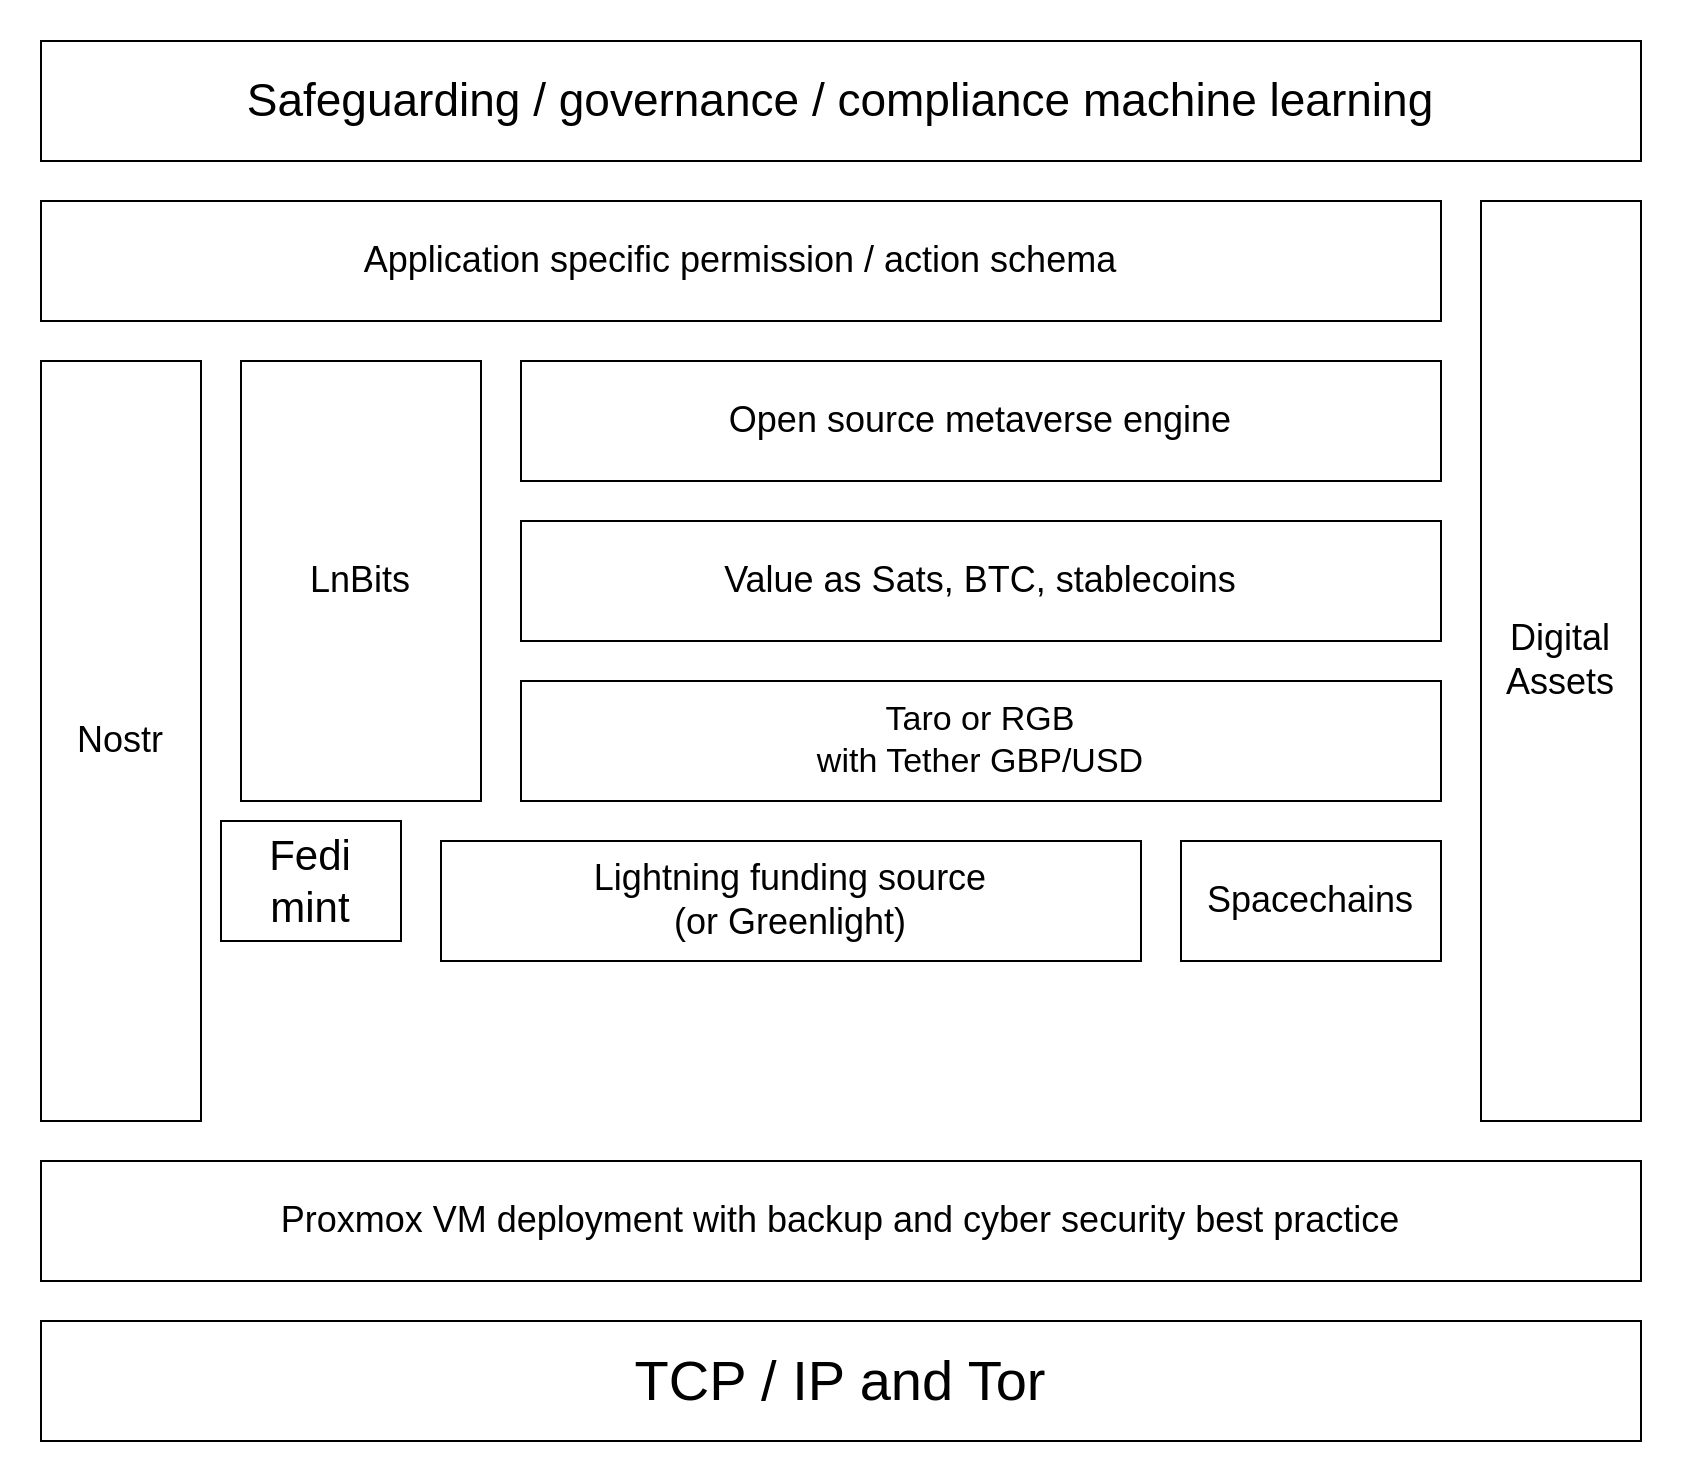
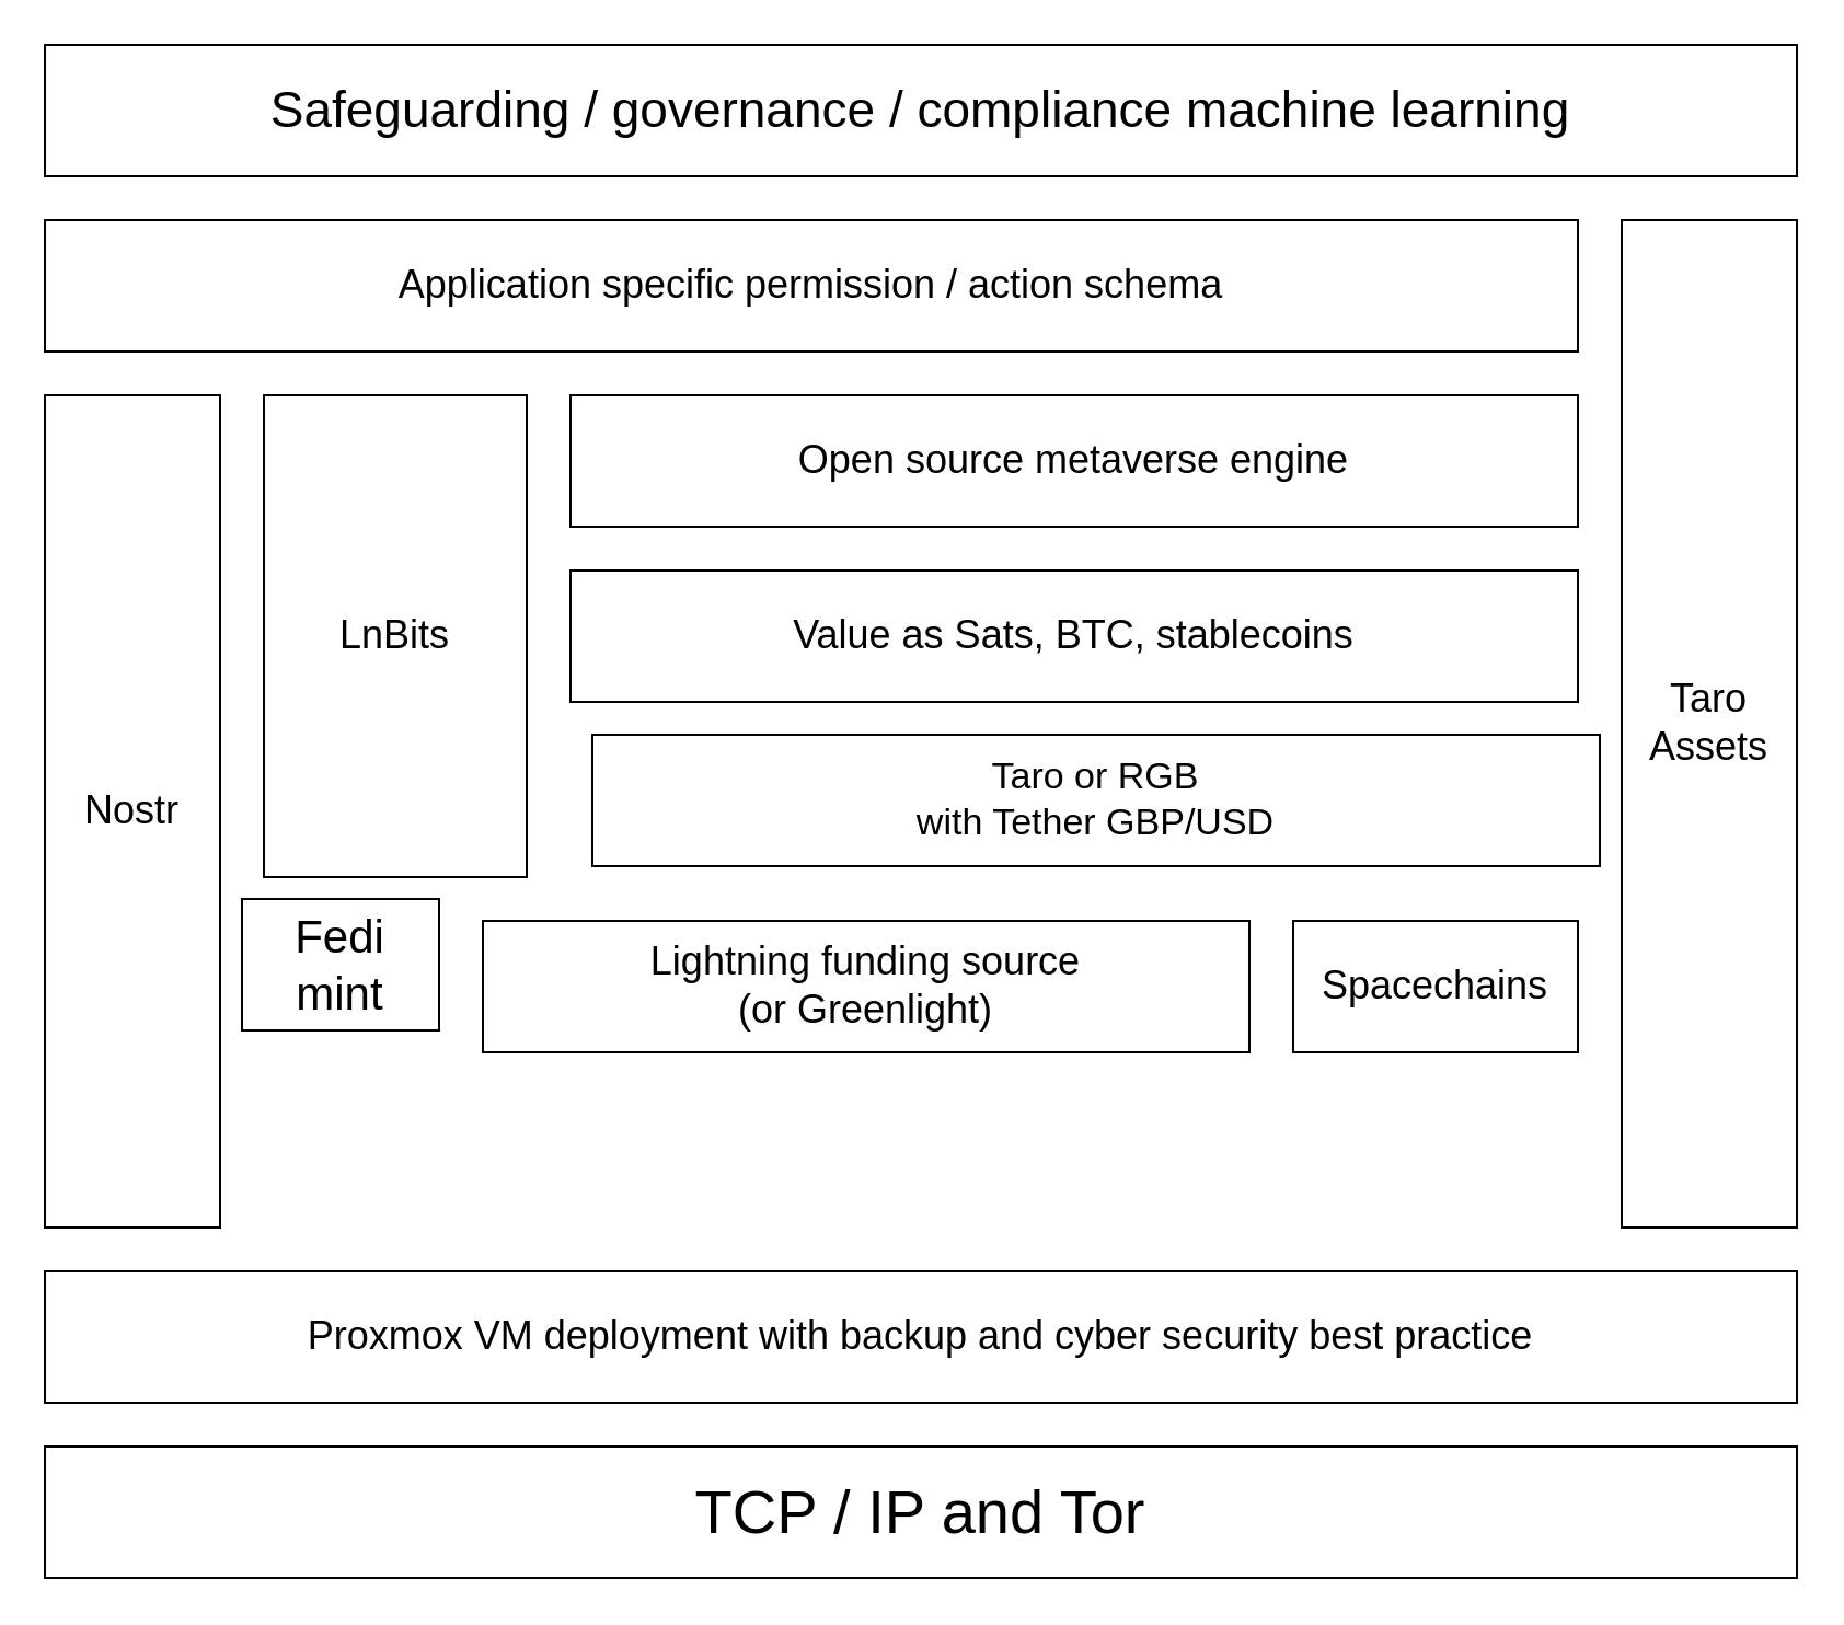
  <mxCell id="0" />
  <mxCell id="1" parent="0" />
  <mxCell id="2" value="&lt;font style=&quot;font-size: 18px&quot;&gt;Application specific permission / action schema&lt;br&gt;&lt;/font&gt;" style="rounded=0;whiteSpace=wrap;html=1;" parent="1" vertex="1"><mxGeometry x="20" y="100" width="700" height="60" as="geometry" /></mxCell>
  <mxCell id="3" value="Nostr" style="rounded=0;whiteSpace=wrap;html=1;fontSize=18;" parent="1" vertex="1"><mxGeometry x="20" y="180" width="80" height="380" as="geometry" /></mxCell>
  <mxCell id="4" value="LnBits" style="rounded=0;whiteSpace=wrap;html=1;fontSize=18;" parent="1" vertex="1"><mxGeometry x="120" y="180" width="120" height="220" as="geometry" /></mxCell>
  <mxCell id="5" value="&lt;font style=&quot;font-size: 18px&quot;&gt;Open source metaverse engine&lt;/font&gt;" style="rounded=0;whiteSpace=wrap;html=1;" parent="1" vertex="1"><mxGeometry x="260" y="180" width="460" height="60" as="geometry" /></mxCell>
  <mxCell id="6" value="&lt;font style=&quot;font-size: 18px&quot;&gt;Value as Sats, BTC, stablecoins&lt;br&gt;&lt;/font&gt;" style="rounded=0;whiteSpace=wrap;html=1;" parent="1" vertex="1"><mxGeometry x="260" y="260" width="460" height="60" as="geometry" /></mxCell>
- <mxCell id="7" value="&lt;div style=&quot;font-size: 17px;&quot;&gt;&lt;font style=&quot;font-size: 17px;&quot;&gt;Taro or RGB&lt;/font&gt;&lt;/div&gt;&lt;div style=&quot;font-size: 17px;&quot;&gt;&lt;font style=&quot;font-size: 17px;&quot;&gt;with Tether GBP/USD&lt;br&gt;&lt;/font&gt;&lt;/div&gt;" style="rounded=0;whiteSpace=wrap;html=1;" parent="1" vertex="1"><mxGeometry x="260" y="340" width="460" height="60" as="geometry" /></mxCell>
+ <mxCell id="7" value="&lt;div style=&quot;font-size: 17px;&quot;&gt;&lt;font style=&quot;font-size: 17px;&quot;&gt;Taro or RGB&lt;/font&gt;&lt;/div&gt;&lt;div style=&quot;font-size: 17px;&quot;&gt;&lt;font style=&quot;font-size: 17px;&quot;&gt;with Tether GBP/USD&lt;br&gt;&lt;/font&gt;&lt;/div&gt;" style="rounded=0;whiteSpace=wrap;html=1;" parent="1" vertex="1"><mxGeometry x="270" y="335" width="460" height="60" as="geometry" /></mxCell>
  <mxCell id="8" value="&lt;div&gt;&lt;font style=&quot;font-size: 18px&quot;&gt;Lightning funding source&lt;/font&gt;&lt;/div&gt;&lt;div&gt;&lt;font style=&quot;font-size: 18px&quot;&gt;(or Greenlight)&lt;br&gt; &lt;/font&gt;&lt;/div&gt;" style="rounded=0;whiteSpace=wrap;html=1;" parent="1" vertex="1"><mxGeometry x="220" y="420" width="350" height="60" as="geometry" /></mxCell>
  <mxCell id="9" value="&lt;font style=&quot;font-size: 18px&quot;&gt;Proxmox VM deployment with backup and cyber security best practice&lt;/font&gt;" style="rounded=0;whiteSpace=wrap;html=1;" parent="1" vertex="1"><mxGeometry x="20" y="580" width="800" height="60" as="geometry" /></mxCell>
- <mxCell id="10" value="&lt;div&gt;Digital&lt;br&gt;&lt;/div&gt;&lt;div&gt;Assets&lt;/div&gt;" style="rounded=0;whiteSpace=wrap;html=1;fontSize=18;" parent="1" vertex="1"><mxGeometry x="740" y="100" width="80" height="460" as="geometry" /></mxCell>
+ <mxCell id="10" value="&lt;div&gt;Taro&lt;br&gt;&lt;/div&gt;&lt;div&gt;Assets&lt;/div&gt;" style="rounded=0;whiteSpace=wrap;html=1;fontSize=18;" parent="1" vertex="1"><mxGeometry x="740" y="100" width="80" height="460" as="geometry" /></mxCell>
  <mxCell id="11" value="&lt;font style=&quot;font-size: 18px;&quot;&gt;Spacechains&lt;/font&gt;" style="rounded=0;whiteSpace=wrap;html=1;" parent="1" vertex="1"><mxGeometry x="590" y="420" width="130" height="60" as="geometry" /></mxCell>
  <mxCell id="12" value="&lt;font style=&quot;font-size: 23px;&quot;&gt;Safeguarding / governance / compliance machine learning&lt;/font&gt;" style="rounded=0;whiteSpace=wrap;html=1;" parent="1" vertex="1"><mxGeometry x="20" y="20" width="800" height="60" as="geometry" /></mxCell>
  <mxCell id="13" value="&lt;font style=&quot;font-size: 28px;&quot;&gt;TCP / IP and Tor&lt;br&gt;&lt;/font&gt;" style="rounded=0;whiteSpace=wrap;html=1;" parent="1" vertex="1"><mxGeometry x="20" y="660" width="800" height="60" as="geometry" /></mxCell>
  <mxCell id="14" value="&lt;div style=&quot;font-size: 21px;&quot;&gt;&lt;font style=&quot;font-size: 21px;&quot;&gt;Fedi&lt;/font&gt;&lt;/div&gt;&lt;div style=&quot;font-size: 21px;&quot;&gt;&lt;font style=&quot;font-size: 21px;&quot;&gt;mint&lt;/font&gt;&lt;/div&gt;" style="rounded=0;whiteSpace=wrap;html=1;" parent="1" vertex="1"><mxGeometry x="110" y="410" width="90" height="60" as="geometry" /></mxCell>
